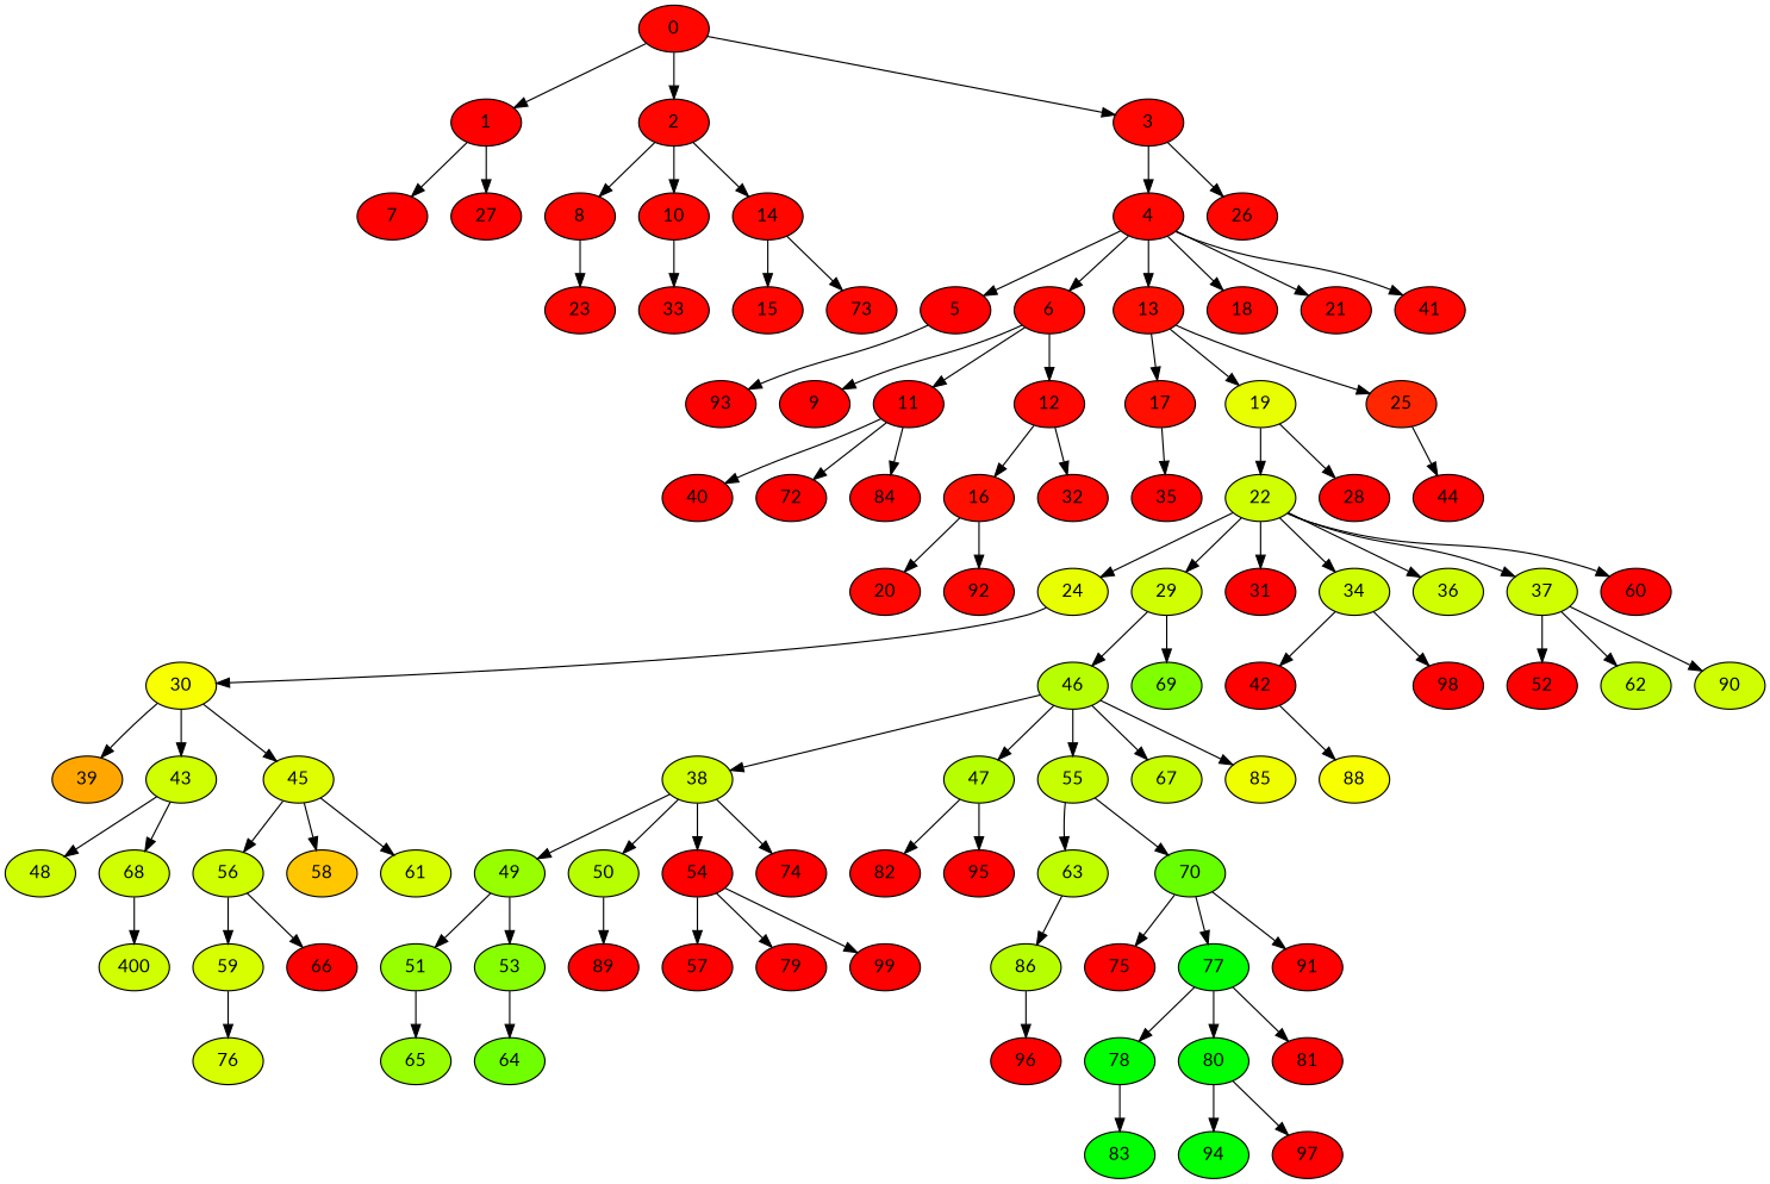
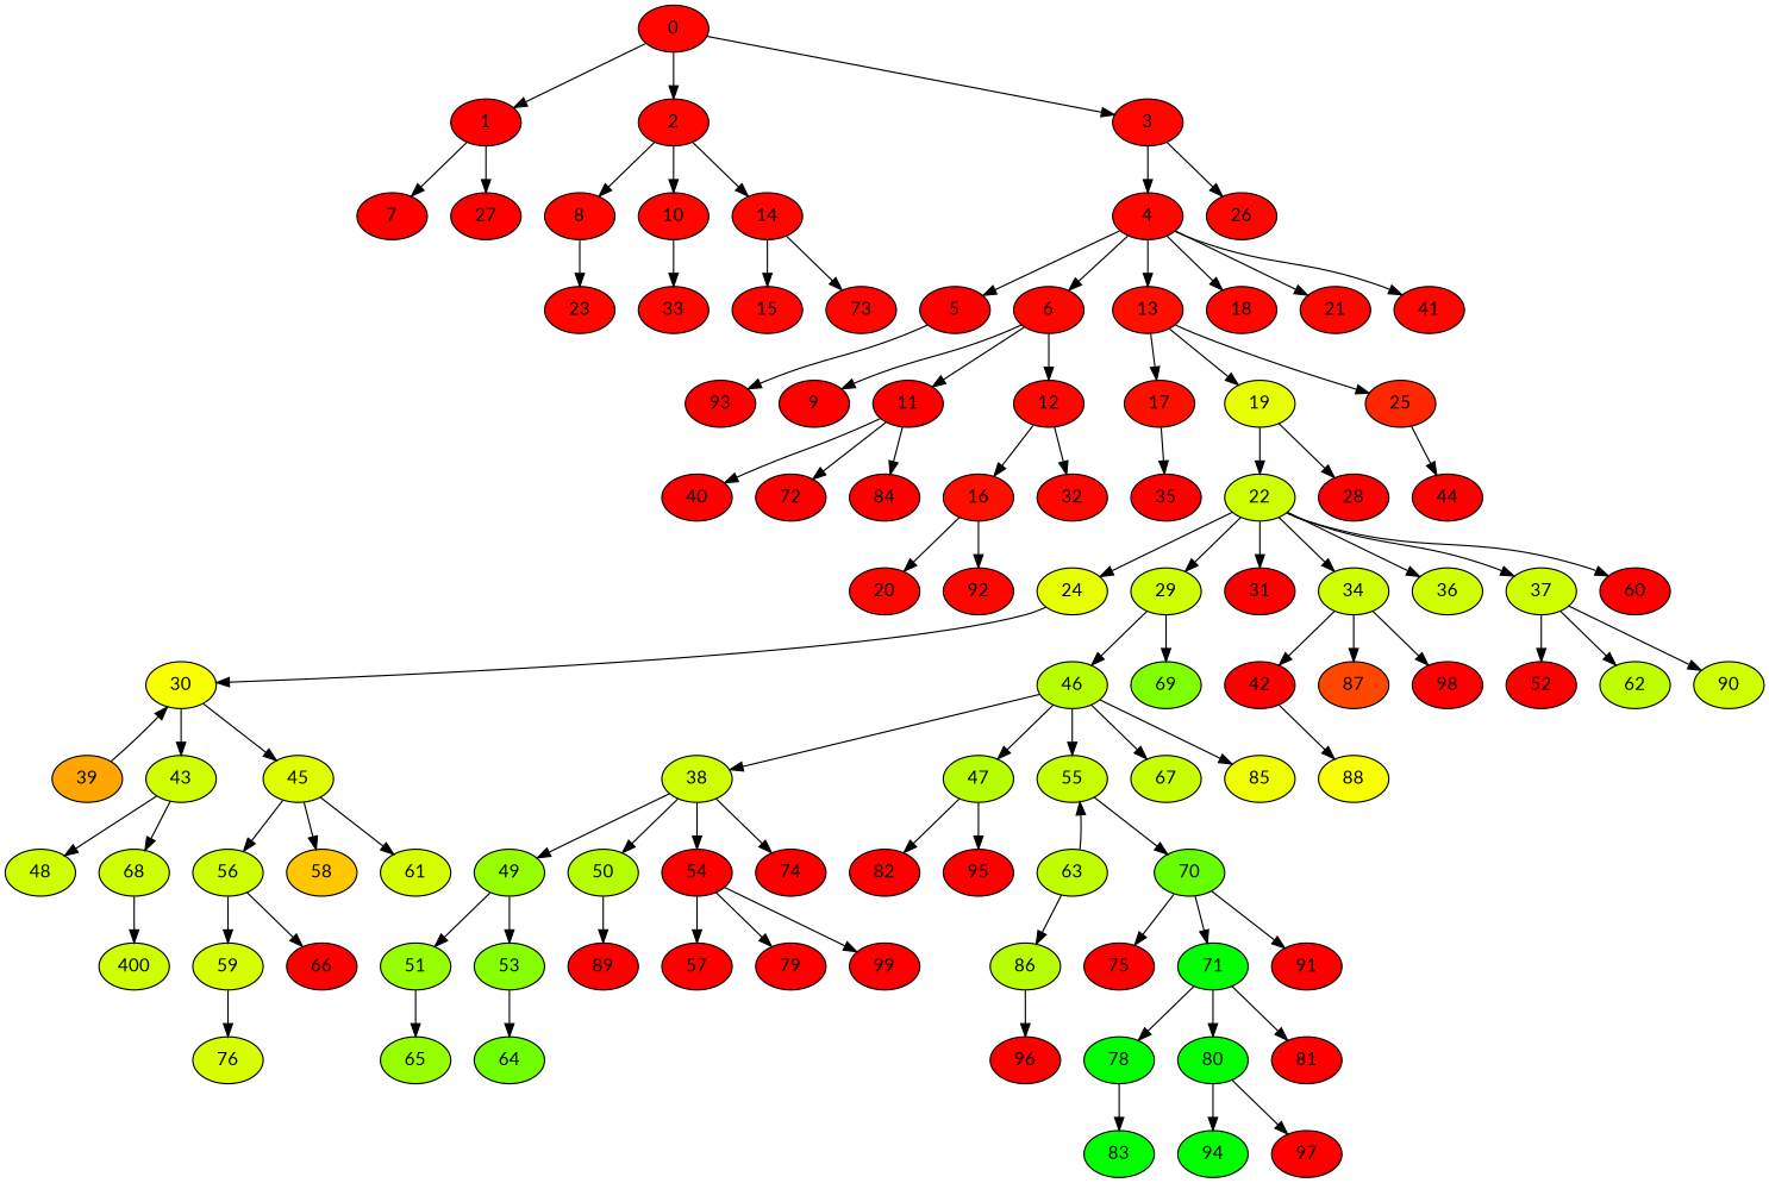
  digraph {
    fontname=Lato
    node [fillcolor="#ff0000" fontname=Lato style=filled]
    edge [fontname=Lato]
    n1 [fillcolor="#ff0700" label=0]
    n2 [label=1]
    n3 [fillcolor="#ff0700" label=2]
    n4 [fillcolor="#ff0700" label=3]
    n5 [label=7]
    n6 [label=27]
    n7 [fillcolor="#ff0700" label=8]
    n8 [fillcolor="#ff0700" label=10]
    n9 [fillcolor="#ff0700" label=14]
    n10 [fillcolor="#ff0700" label=4]
    n11 [fillcolor="#ff0700" label=26]
    n12 [fillcolor="#ff0700" label=23]
    n13 [fillcolor="#ff0700" label=33]
    n14 [fillcolor="#ff0700" label=15]
    n15 [fillcolor="#ff0700" label=73]
    n16 [label=5]
    n17 [fillcolor="#ff0700" label=6]
    n18 [fillcolor="#ff0f00" label=13]
    n19 [fillcolor="#ff0700" label=18]
    n20 [fillcolor="#ff0700" label=21]
    n21 [fillcolor="#ff0700" label=41]
    n22 [label=93]
    n23 [label=9]
    n24 [label=11]
    n25 [fillcolor="#ff0700" label=12]
    n26 [fillcolor="#ff0f00" label=17]
    n27 [fillcolor="#e7ff00" label=19]
    n28 [fillcolor="#ff2700" label=25]
    n29 [label=40]
    n30 [label=72]
    n31 [label=84]
    n32 [fillcolor="#ff0f00" label=16]
    n33 [fillcolor="#ff0700" label=32]
    n34 [fillcolor="#ff0700" label=20]
    n35 [fillcolor="#ff0700" label=92]
    n36 [label=35]
    n37 [fillcolor="#cfff00" label=22]
    n38 [label=28]
    n39 [label=44]
    n40 [fillcolor="#e7ff00" label=24]
    n41 [fillcolor="#cfff00" label=29]
    n42 [label=31]
    n43 [fillcolor="#cfff00" label=34]
    n44 [fillcolor="#cfff00" label=36]
    n45 [fillcolor="#cfff00" label=37]
    n46 [label=60]
    n47 [fillcolor="#f7ff00" label=30]
    n48 [fillcolor="#b7ff00" label=46]
    n49 [fillcolor="#7fff00" label=69]
    n50 [label=42]
+   n51 [fillcolor="#ff4700" label=87]
    n52 [label=98]
    n53 [label=52]
    n54 [fillcolor="#bfff00" label=62]
    n55 [fillcolor="#cfff00" label=90]
    n56 [fillcolor="#ffa700" label=39]
    n57 [fillcolor="#cfff00" label=43]
    n58 [fillcolor="#dfff00" label=45]
    n59 [fillcolor="#cfff00" label=38]
    n60 [fillcolor="#97ff00" label=49]
    n61 [fillcolor="#b7ff00" label=50]
    n62 [label=54]
    n63 [label=74]
    n64 [fillcolor="#b7ff00" label=47]
    n65 [fillcolor="#c7ff00" label=55]
    n66 [fillcolor="#c7ff00" label=67]
    n67 [fillcolor="#efff00" label=85]
    n68 [fillcolor="#cfff00" label=48]
    n69 [fillcolor="#cfff00" label=68]
    n70 [fillcolor="#cfff00" label=56]
    n71 [fillcolor="#ffc700" label=58]
    n72 [fillcolor="#d7ff00" label=61]
    n73 [fillcolor="#f7ff00" label=88]
    n74 [fillcolor="#97ff00" label=51]
    n75 [fillcolor="#87ff00" label=53]
    n76 [label=89]
    n77 [label=57]
    n78 [label=79]
    n79 [label=99]
    n80 [fillcolor="#cfff00" label=400]
    n81 [fillcolor="#d7ff00" label=59]
    n82 [label=66]
    n83 [label=82]
    n84 [label=95]
    n85 [fillcolor="#bfff00" label=63]
    n86 [fillcolor="#67ff00" label=70]
    n87 [fillcolor="#97ff00" label=65]
    n88 [fillcolor="#6fff00" label=64]
    n89 [fillcolor="#b7ff00" label=86]
    n90 [label=75]
-   n91 [fillcolor="#00ff00" label=77]
+   n91 [fillcolor="#00ff00" label=71]
    n92 [label=91]
    n93 [fillcolor="#d7ff00" label=76]
    n94 [label=96]
    n95 [fillcolor="#00ff00" label=78]
    n96 [fillcolor="#00ff00" label=80]
    n97 [label=81]
    n98 [fillcolor="#00ff00" label=83]
    n99 [fillcolor="#00ff00" label=94]
    n100 [label=97]
    n1 -> n2
    n1 -> n3
    n1 -> n4
    n2 -> n5
    n2 -> n6
    n3 -> n7
    n3 -> n8
    n3 -> n9
    n4 -> n10
    n4 -> n11
    n7 -> n12
    n8 -> n13
    n9 -> n14
    n9 -> n15
    n10 -> n16
    n10 -> n17
    n10 -> n18
    n10 -> n19
    n10 -> n20
    n10 -> n21
    n16 -> n22
    n17 -> n23
    n17 -> n24
    n17 -> n25
    n18 -> n26
    n18 -> n27
    n18 -> n28
    n24 -> n29
    n24 -> n30
    n24 -> n31
    n25 -> n32
    n25 -> n33
    n26 -> n36
    n27 -> n37
    n27 -> n38
    n28 -> n39
    n32 -> n34
    n32 -> n35
    n37 -> n40
    n37 -> n41
    n37 -> n42
    n37 -> n43
    n37 -> n44
    n37 -> n45
    n37 -> n46
    n40 -> n47
    n41 -> n48
    n41 -> n49
    n43 -> n50
+   n43 -> n51
    n43 -> n52
    n45 -> n53
    n45 -> n54
    n45 -> n55
-   n47 -> n56
+   n56 -> n47
    n47 -> n57
    n47 -> n58
    n48 -> n59
    n48 -> n64
    n48 -> n65
    n48 -> n66
    n48 -> n67
    n50 -> n73
    n57 -> n68
    n57 -> n69
    n58 -> n70
    n58 -> n71
    n58 -> n72
    n59 -> n60
    n59 -> n61
    n59 -> n62
    n59 -> n63
    n60 -> n74
    n60 -> n75
    n61 -> n76
    n62 -> n77
    n62 -> n78
    n62 -> n79
    n64 -> n83
    n64 -> n84
-   n65 -> n85
+   n85 -> n65
    n65 -> n86
    n69 -> n80
    n70 -> n81
    n70 -> n82
    n74 -> n87
    n75 -> n88
    n81 -> n93
    n85 -> n89
    n86 -> n90
    n86 -> n91
    n86 -> n92
    n89 -> n94
    n91 -> n95
    n91 -> n96
    n91 -> n97
    n95 -> n98
    n96 -> n99
    n96 -> n100
  }
